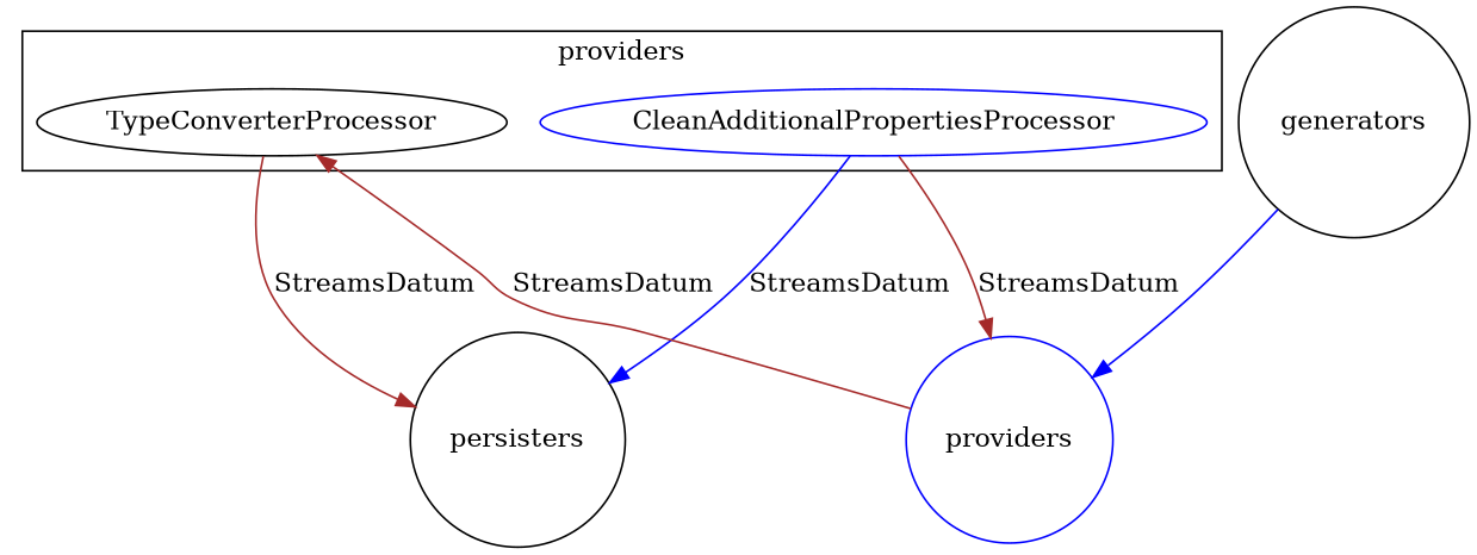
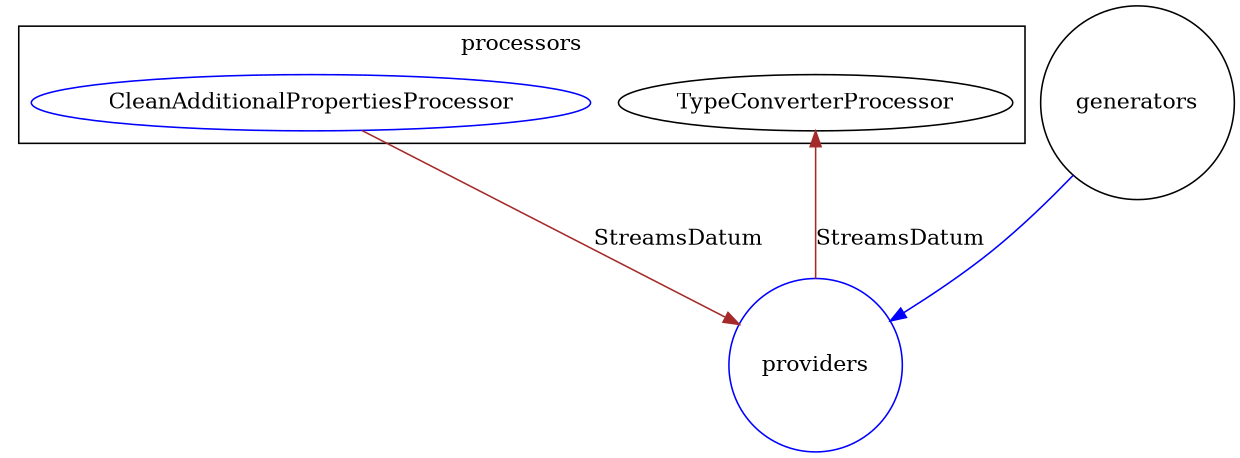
  digraph {
    compound=true
    rankdir=TB
    splines=true
    node [color=black shape=circle]
    edge [color=brown]
    n1 [color=blue label=CleanAdditionalPropertiesProcessor shape=""]
    n2 [label=TypeConverterProcessor shape=""]
    n3 [color=blue label=providers]
-   n4 [label=persisters]
    n5 [label=generators]
    subgraph cluster_1 {
-     label=providers
+     label=processors
      n1
      n2
    }
    n1 -> n3 [label=StreamsDatum]
-   n1 -> n4 [color=blue label=StreamsDatum]
-   n2 -> n4 [label=StreamsDatum]
    n3 -> n2 [label=StreamsDatum]
    n5 -> n3 [color=blue]
  }
